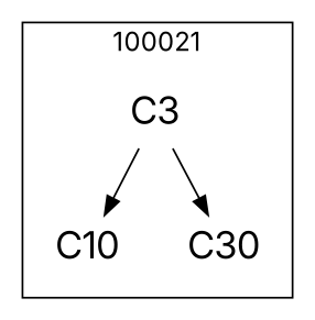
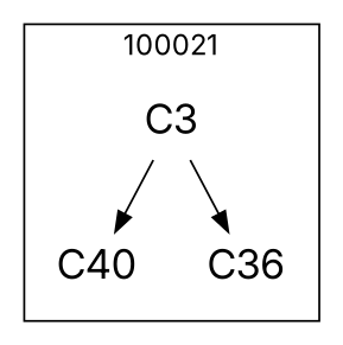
  strict digraph {
    fontname=Inter
    node [fontname=Inter fontsize=20 shape=plaintext]
    edge [fontname=Inter]
-   n1 [label=C10]
-   n2 [label=C30]
+   n1 [label=C40]
+   n2 [label=C36]
    n3 [label=C3]
    subgraph cluster_1 {
      label=100021
      labeldoc=t
      n1
      n2
      n3
    }
    n3 -> n1
    n3 -> n2
  }
